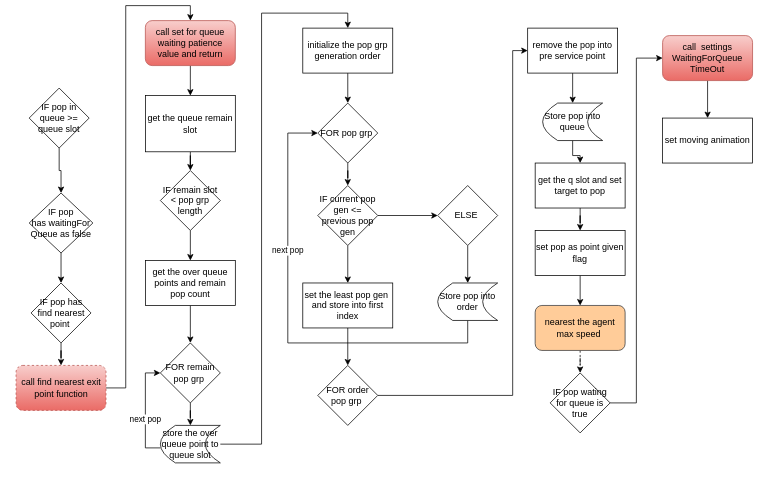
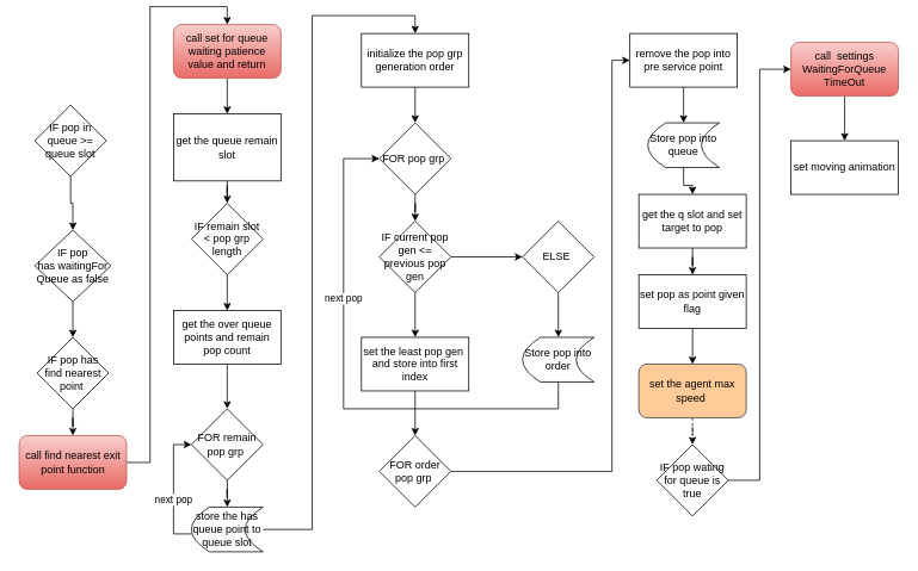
  <mxCell id="0" />
  <mxCell id="1" parent="0" />
  <mxCell id="2" value="" style="edgeStyle=orthogonalEdgeStyle;rounded=0;orthogonalLoop=1;jettySize=auto;html=1;" edge="1" parent="1" source="3" target="5"><mxGeometry relative="1" as="geometry" /></mxCell>
  <mxCell id="3" value="IF pop in queue &amp;gt;= queue slot" style="rhombus;whiteSpace=wrap;html=1;" vertex="1" parent="1"><mxGeometry x="38" y="110" width="80" height="80" as="geometry" /></mxCell>
  <mxCell id="4" value="" style="edgeStyle=orthogonalEdgeStyle;rounded=0;orthogonalLoop=1;jettySize=auto;html=1;" edge="1" parent="1" source="5" target="7"><mxGeometry relative="1" as="geometry" /></mxCell>
  <mxCell id="5" value="IF pop has&amp;nbsp;waitingFor&lt;br&gt;Queue as false" style="rhombus;whiteSpace=wrap;html=1;" vertex="1" parent="1"><mxGeometry x="38" y="250" width="85" height="80" as="geometry" /></mxCell>
  <mxCell id="6" value="" style="edgeStyle=orthogonalEdgeStyle;rounded=0;orthogonalLoop=1;jettySize=auto;html=1;" edge="1" parent="1" source="7" target="9"><mxGeometry relative="1" as="geometry" /></mxCell>
  <mxCell id="7" value="IF pop has find nearest point&amp;nbsp;" style="rhombus;whiteSpace=wrap;html=1;" vertex="1" parent="1"><mxGeometry x="40.5" y="370" width="80" height="80" as="geometry" /></mxCell>
  <mxCell id="8" style="edgeStyle=orthogonalEdgeStyle;rounded=0;orthogonalLoop=1;jettySize=auto;html=1;entryX=0.5;entryY=0;entryDx=0;entryDy=0;" edge="1" parent="1" source="9" target="11"><mxGeometry relative="1" as="geometry" /></mxCell>
- <mxCell id="9" value="call find nearest exit point function" style="rounded=1;whiteSpace=wrap;html=1;fillColor=#f8cecc;gradientColor=#ea6b66;strokeColor=#b85450;dashed=1;" vertex="1" parent="1"><mxGeometry x="20.5" y="480" width="120" height="60" as="geometry" /></mxCell>
+ <mxCell id="9" value="call find nearest exit point function" style="rounded=1;whiteSpace=wrap;html=1;fillColor=#f8cecc;gradientColor=#ea6b66;strokeColor=#b85450;" vertex="1" parent="1"><mxGeometry x="20.5" y="480" width="120" height="60" as="geometry" /></mxCell>
  <mxCell id="10" value="" style="edgeStyle=orthogonalEdgeStyle;rounded=0;orthogonalLoop=1;jettySize=auto;html=1;" edge="1" parent="1" source="11" target="13"><mxGeometry relative="1" as="geometry" /></mxCell>
  <mxCell id="11" value="call set for queue waiting patience value and return" style="rounded=1;whiteSpace=wrap;html=1;fillColor=#f8cecc;gradientColor=#ea6b66;strokeColor=#b85450;" vertex="1" parent="1"><mxGeometry x="193" y="20" width="120" height="60" as="geometry" /></mxCell>
  <mxCell id="12" value="" style="edgeStyle=orthogonalEdgeStyle;rounded=0;orthogonalLoop=1;jettySize=auto;html=1;" edge="1" parent="1" source="13" target="15"><mxGeometry relative="1" as="geometry" /></mxCell>
  <mxCell id="13" value="get the queue remain slot" style="rounded=0;whiteSpace=wrap;html=1;" vertex="1" parent="1"><mxGeometry x="193" y="120" width="120" height="75" as="geometry" /></mxCell>
  <mxCell id="14" value="" style="edgeStyle=orthogonalEdgeStyle;rounded=0;orthogonalLoop=1;jettySize=auto;html=1;" edge="1" parent="1" source="15" target="17"><mxGeometry relative="1" as="geometry" /></mxCell>
  <mxCell id="15" value="IF remain slot &amp;lt; pop grp length" style="rhombus;whiteSpace=wrap;html=1;rounded=0;" vertex="1" parent="1"><mxGeometry x="213" y="220" width="80" height="80" as="geometry" /></mxCell>
  <mxCell id="16" value="" style="edgeStyle=orthogonalEdgeStyle;rounded=0;orthogonalLoop=1;jettySize=auto;html=1;" edge="1" parent="1" source="17" target="19"><mxGeometry relative="1" as="geometry" /></mxCell>
  <mxCell id="17" value="get the over queue points and remain pop count" style="rounded=0;whiteSpace=wrap;html=1;" vertex="1" parent="1"><mxGeometry x="193" y="340" width="120" height="60" as="geometry" /></mxCell>
  <mxCell id="18" value="" style="edgeStyle=orthogonalEdgeStyle;rounded=0;orthogonalLoop=1;jettySize=auto;html=1;" edge="1" parent="1" source="19" target="23"><mxGeometry relative="1" as="geometry" /></mxCell>
  <mxCell id="19" value="FOR remain pop grp&amp;nbsp;" style="rhombus;whiteSpace=wrap;html=1;rounded=0;" vertex="1" parent="1"><mxGeometry x="213" y="450" width="80" height="80" as="geometry" /></mxCell>
  <mxCell id="20" style="edgeStyle=orthogonalEdgeStyle;rounded=0;orthogonalLoop=1;jettySize=auto;html=1;entryX=0;entryY=0.5;entryDx=0;entryDy=0;" edge="1" parent="1" source="23" target="19"><mxGeometry relative="1" as="geometry"><Array as="points"><mxPoint x="193" y="590" /><mxPoint x="193" y="490" /></Array></mxGeometry></mxCell>
  <mxCell id="21" value="next pop" style="edgeLabel;html=1;align=center;verticalAlign=middle;resizable=0;points=[];" vertex="1" connectable="0" parent="20"><mxGeometry x="-0.163" y="1" relative="1" as="geometry"><mxPoint as="offset" /></mxGeometry></mxCell>
  <mxCell id="22" style="edgeStyle=orthogonalEdgeStyle;rounded=0;orthogonalLoop=1;jettySize=auto;html=1;entryX=0.5;entryY=0;entryDx=0;entryDy=0;" edge="1" parent="1" source="23" target="25"><mxGeometry relative="1" as="geometry" /></mxCell>
- <mxCell id="23" value="store the over queue point to queue slot" style="shape=dataStorage;whiteSpace=wrap;html=1;fixedSize=1;" vertex="1" parent="1"><mxGeometry x="213" y="560" width="80" height="50" as="geometry" /></mxCell>
+ <mxCell id="23" value="store the has queue point to queue slot" style="shape=dataStorage;whiteSpace=wrap;html=1;fixedSize=1;" vertex="1" parent="1"><mxGeometry x="213" y="560" width="80" height="50" as="geometry" /></mxCell>
  <mxCell id="24" value="" style="edgeStyle=orthogonalEdgeStyle;rounded=0;orthogonalLoop=1;jettySize=auto;html=1;" edge="1" parent="1" source="25" target="27"><mxGeometry relative="1" as="geometry" /></mxCell>
  <mxCell id="25" value="initialize the pop grp generation order" style="rounded=0;whiteSpace=wrap;html=1;" vertex="1" parent="1"><mxGeometry x="403" y="30" width="120" height="60" as="geometry" /></mxCell>
  <mxCell id="26" value="" style="edgeStyle=orthogonalEdgeStyle;rounded=0;orthogonalLoop=1;jettySize=auto;html=1;" edge="1" parent="1" source="27" target="30"><mxGeometry relative="1" as="geometry" /></mxCell>
  <mxCell id="27" value="FOR pop grp&amp;nbsp;" style="rhombus;whiteSpace=wrap;html=1;rounded=0;" vertex="1" parent="1"><mxGeometry x="423" y="130" width="80" height="80" as="geometry" /></mxCell>
  <mxCell id="28" value="" style="edgeStyle=orthogonalEdgeStyle;rounded=0;orthogonalLoop=1;jettySize=auto;html=1;" edge="1" parent="1" source="30" target="32"><mxGeometry relative="1" as="geometry" /></mxCell>
  <mxCell id="29" value="" style="edgeStyle=orthogonalEdgeStyle;rounded=0;orthogonalLoop=1;jettySize=auto;html=1;" edge="1" parent="1" source="30" target="34"><mxGeometry relative="1" as="geometry" /></mxCell>
  <mxCell id="30" value="IF current pop gen &amp;lt;= previous pop gen" style="rhombus;whiteSpace=wrap;html=1;rounded=0;" vertex="1" parent="1"><mxGeometry x="423" y="240" width="80" height="80" as="geometry" /></mxCell>
  <mxCell id="31" value="" style="edgeStyle=orthogonalEdgeStyle;rounded=0;orthogonalLoop=1;jettySize=auto;html=1;" edge="1" parent="1" source="32" target="39"><mxGeometry relative="1" as="geometry" /></mxCell>
  <mxCell id="32" value="set the least pop gen&amp;nbsp; and store into first index" style="whiteSpace=wrap;html=1;rounded=0;" vertex="1" parent="1"><mxGeometry x="403" y="370" width="120" height="60" as="geometry" /></mxCell>
  <mxCell id="33" value="" style="edgeStyle=orthogonalEdgeStyle;rounded=0;orthogonalLoop=1;jettySize=auto;html=1;" edge="1" parent="1" source="34" target="37"><mxGeometry relative="1" as="geometry" /></mxCell>
  <mxCell id="34" value="ELSE&amp;nbsp;" style="rhombus;whiteSpace=wrap;html=1;rounded=0;" vertex="1" parent="1"><mxGeometry x="583" y="240" width="80" height="80" as="geometry" /></mxCell>
  <mxCell id="35" style="edgeStyle=orthogonalEdgeStyle;rounded=0;orthogonalLoop=1;jettySize=auto;html=1;entryX=0;entryY=0.5;entryDx=0;entryDy=0;" edge="1" parent="1" source="37" target="27"><mxGeometry relative="1" as="geometry"><Array as="points"><mxPoint x="623" y="450" /><mxPoint x="383" y="450" /><mxPoint x="383" y="170" /></Array></mxGeometry></mxCell>
  <mxCell id="36" value="next pop" style="edgeLabel;html=1;align=center;verticalAlign=middle;resizable=0;points=[];" vertex="1" connectable="0" parent="35"><mxGeometry x="0.336" y="1" relative="1" as="geometry"><mxPoint as="offset" /></mxGeometry></mxCell>
  <mxCell id="37" value="Store pop into order" style="shape=dataStorage;whiteSpace=wrap;html=1;fixedSize=1;" vertex="1" parent="1"><mxGeometry x="583" y="370" width="80" height="50" as="geometry" /></mxCell>
  <mxCell id="38" value="" style="edgeStyle=orthogonalEdgeStyle;rounded=0;orthogonalLoop=1;jettySize=auto;html=1;" edge="1" parent="1" source="39" target="41"><mxGeometry relative="1" as="geometry"><Array as="points"><mxPoint x="683" y="520" /><mxPoint x="683" y="60" /></Array></mxGeometry></mxCell>
  <mxCell id="39" value="FOR order pop grp&amp;nbsp;" style="rhombus;whiteSpace=wrap;html=1;rounded=0;" vertex="1" parent="1"><mxGeometry x="423" y="480" width="80" height="80" as="geometry" /></mxCell>
  <mxCell id="40" value="" style="edgeStyle=orthogonalEdgeStyle;rounded=0;orthogonalLoop=1;jettySize=auto;html=1;" edge="1" parent="1" source="41" target="43"><mxGeometry relative="1" as="geometry" /></mxCell>
  <mxCell id="41" value="remove the pop into pre service point" style="whiteSpace=wrap;html=1;rounded=0;" vertex="1" parent="1"><mxGeometry x="703" y="30" width="120" height="60" as="geometry" /></mxCell>
  <mxCell id="42" value="" style="edgeStyle=orthogonalEdgeStyle;rounded=0;orthogonalLoop=1;jettySize=auto;html=1;" edge="1" parent="1" source="43" target="45"><mxGeometry relative="1" as="geometry" /></mxCell>
  <mxCell id="43" value="Store pop into queue" style="shape=dataStorage;whiteSpace=wrap;html=1;fixedSize=1;" vertex="1" parent="1"><mxGeometry x="723" y="130" width="80" height="50" as="geometry" /></mxCell>
  <mxCell id="44" value="" style="edgeStyle=orthogonalEdgeStyle;rounded=0;orthogonalLoop=1;jettySize=auto;html=1;" edge="1" parent="1" source="45" target="47"><mxGeometry relative="1" as="geometry" /></mxCell>
  <mxCell id="45" value="get the q slot and set target to pop" style="whiteSpace=wrap;html=1;rounded=0;" vertex="1" parent="1"><mxGeometry x="713" y="210" width="120" height="60" as="geometry" /></mxCell>
  <mxCell id="46" value="" style="edgeStyle=orthogonalEdgeStyle;rounded=0;orthogonalLoop=1;jettySize=auto;html=1;" edge="1" parent="1" source="47" target="49"><mxGeometry relative="1" as="geometry" /></mxCell>
  <mxCell id="47" value="set pop as point given flag" style="whiteSpace=wrap;html=1;rounded=0;" vertex="1" parent="1"><mxGeometry x="713" y="300" width="120" height="60" as="geometry" /></mxCell>
  <mxCell id="48" value="" style="edgeStyle=orthogonalEdgeStyle;rounded=0;orthogonalLoop=1;jettySize=auto;html=1;dashed=1;" edge="1" parent="1" source="49" target="51"><mxGeometry relative="1" as="geometry" /></mxCell>
- <mxCell id="49" value="nearest the agent max speed&amp;nbsp;" style="rounded=1;whiteSpace=wrap;html=1;fillColor=#ffcc99;strokeColor=#36393d;" vertex="1" parent="1"><mxGeometry x="713" y="400" width="120" height="60" as="geometry" /></mxCell>
+ <mxCell id="49" value="set the agent max speed&amp;nbsp;" style="rounded=1;whiteSpace=wrap;html=1;fillColor=#ffcc99;strokeColor=#36393d;" vertex="1" parent="1"><mxGeometry x="713" y="400" width="120" height="60" as="geometry" /></mxCell>
  <mxCell id="50" style="edgeStyle=orthogonalEdgeStyle;rounded=0;orthogonalLoop=1;jettySize=auto;html=1;entryX=0;entryY=0.5;entryDx=0;entryDy=0;" edge="1" parent="1" source="51" target="53"><mxGeometry relative="1" as="geometry" /></mxCell>
  <mxCell id="51" value="IF pop wating for queue is true" style="rhombus;whiteSpace=wrap;html=1;" vertex="1" parent="1"><mxGeometry x="733" y="490" width="80" height="80" as="geometry" /></mxCell>
  <mxCell id="52" value="" style="edgeStyle=orthogonalEdgeStyle;rounded=0;orthogonalLoop=1;jettySize=auto;html=1;" edge="1" parent="1" source="53" target="54"><mxGeometry relative="1" as="geometry" /></mxCell>
  <mxCell id="53" value="call&amp;nbsp;&amp;nbsp;settings&lt;br&gt;WaitingForQueue&lt;br&gt;TimeOut" style="rounded=1;whiteSpace=wrap;html=1;fillColor=#f8cecc;gradientColor=#ea6b66;strokeColor=#b85450;" vertex="1" parent="1"><mxGeometry x="883" y="40" width="120" height="60" as="geometry" /></mxCell>
  <mxCell id="54" value="set moving animation" style="rounded=0;whiteSpace=wrap;html=1;" vertex="1" parent="1"><mxGeometry x="883" y="150" width="120" height="60" as="geometry" /></mxCell>
